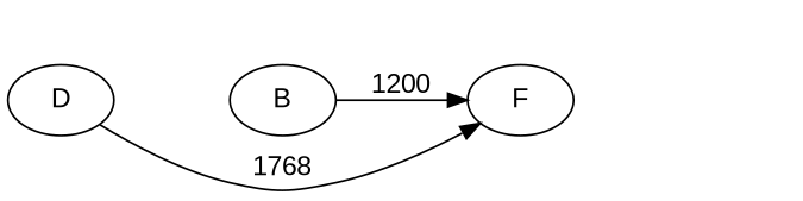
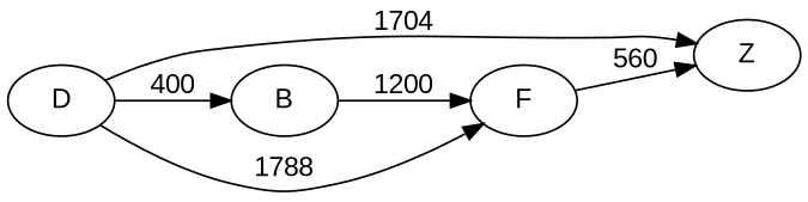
  digraph {
    fontname="Liberation Sans"
    rankdir=LR
    node [fontname="Liberation Sans"]
    edge [fontname="Liberation Sans"]
    D
+   Z
    B
    F
-   D -> F [label=1768]
+   D -> Z [label=1704]
+   D -> B [label=400]
+   D -> F [label=1788]
    B -> F [label=1200]
+   F -> Z [label=560]
  }
